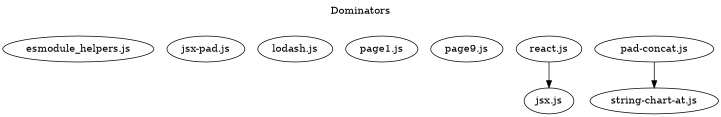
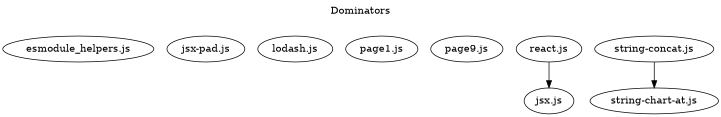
  digraph {
    label=Dominators
    labelloc=t
    "esmodule_helpers.js"
    n2 [label="jsx-pad.js"]
    "lodash.js"
    "page1.js"
    n5 [label="page9.js"]
    "react.js"
    "jsx.js"
-   "string-concat.js" [label="pad-concat.js"]
+   "string-concat.js"
    "string-chart-at.js"
    "react.js" -> "jsx.js"
    "string-concat.js" -> "string-chart-at.js"
  }
